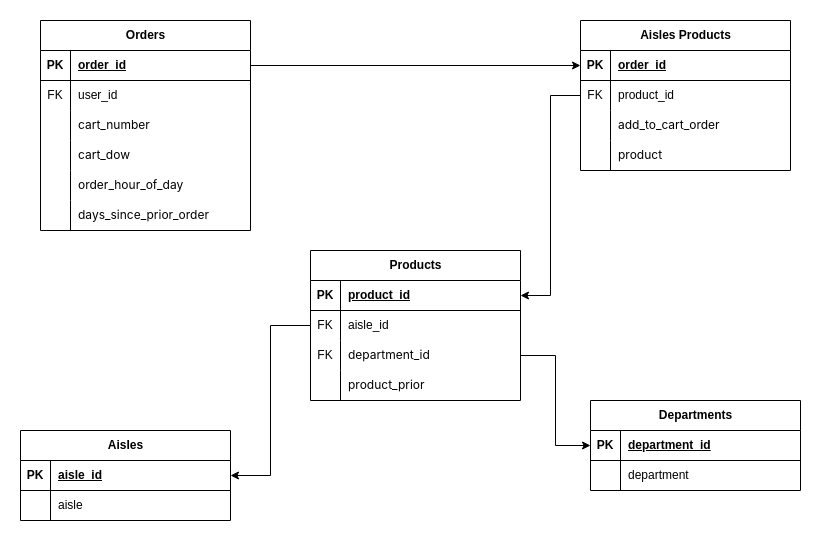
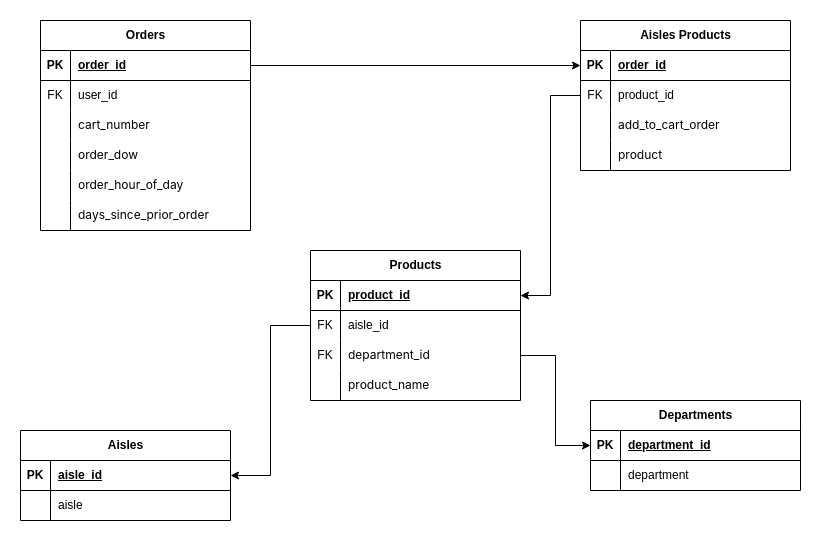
  <mxCell id="0" />
  <mxCell id="1" parent="0" />
  <mxCell id="2" value="Orders" style="shape=table;startSize=30;container=1;collapsible=1;childLayout=tableLayout;fixedRows=1;rowLines=0;fontStyle=1;align=center;resizeLast=1;html=1;" vertex="1" parent="1"><mxGeometry x="40" y="20" width="210" height="210" as="geometry" /></mxCell>
  <mxCell id="3" value="" style="shape=tableRow;horizontal=0;startSize=0;swimlaneHead=0;swimlaneBody=0;fillColor=none;collapsible=0;dropTarget=0;points=[[0,0.5],[1,0.5]];portConstraint=eastwest;top=0;left=0;right=0;bottom=1;" vertex="1" parent="2"><mxGeometry y="30" width="210" height="30" as="geometry" /></mxCell>
  <mxCell id="4" value="PK" style="shape=partialRectangle;connectable=0;fillColor=none;top=0;left=0;bottom=0;right=0;fontStyle=1;overflow=hidden;whiteSpace=wrap;html=1;" vertex="1" parent="3"><mxGeometry width="30" height="30" as="geometry"><mxRectangle width="30" height="30" as="alternateBounds" /></mxGeometry></mxCell>
  <mxCell id="5" value="order_id" style="shape=partialRectangle;connectable=0;fillColor=none;top=0;left=0;bottom=0;right=0;align=left;spacingLeft=6;fontStyle=5;overflow=hidden;whiteSpace=wrap;html=1;" vertex="1" parent="3"><mxGeometry x="30" width="180" height="30" as="geometry"><mxRectangle width="180" height="30" as="alternateBounds" /></mxGeometry></mxCell>
  <mxCell id="6" value="" style="shape=tableRow;horizontal=0;startSize=0;swimlaneHead=0;swimlaneBody=0;fillColor=none;collapsible=0;dropTarget=0;points=[[0,0.5],[1,0.5]];portConstraint=eastwest;top=0;left=0;right=0;bottom=0;" vertex="1" parent="2"><mxGeometry y="60" width="210" height="30" as="geometry" /></mxCell>
  <mxCell id="7" value="FK" style="shape=partialRectangle;connectable=0;fillColor=none;top=0;left=0;bottom=0;right=0;editable=1;overflow=hidden;whiteSpace=wrap;html=1;" vertex="1" parent="6"><mxGeometry width="30" height="30" as="geometry"><mxRectangle width="30" height="30" as="alternateBounds" /></mxGeometry></mxCell>
  <mxCell id="8" value="user_id" style="shape=partialRectangle;connectable=0;fillColor=none;top=0;left=0;bottom=0;right=0;align=left;spacingLeft=6;overflow=hidden;whiteSpace=wrap;html=1;" vertex="1" parent="6"><mxGeometry x="30" width="180" height="30" as="geometry"><mxRectangle width="180" height="30" as="alternateBounds" /></mxGeometry></mxCell>
  <mxCell id="9" value="" style="shape=tableRow;horizontal=0;startSize=0;swimlaneHead=0;swimlaneBody=0;fillColor=none;collapsible=0;dropTarget=0;points=[[0,0.5],[1,0.5]];portConstraint=eastwest;top=0;left=0;right=0;bottom=0;" vertex="1" parent="2"><mxGeometry y="90" width="210" height="30" as="geometry" /></mxCell>
  <mxCell id="10" value="" style="shape=partialRectangle;connectable=0;fillColor=none;top=0;left=0;bottom=0;right=0;editable=1;overflow=hidden;whiteSpace=wrap;html=1;" vertex="1" parent="9"><mxGeometry width="30" height="30" as="geometry"><mxRectangle width="30" height="30" as="alternateBounds" /></mxGeometry></mxCell>
  <mxCell id="11" value="&lt;span style=&quot;font-family: &amp;quot;??&amp;quot;, ui-sans-serif, -apple-system, BlinkMacSystemFont, Roboto, Helvetica, Arial, &amp;quot;Segoe UI&amp;quot;, Inter, &amp;quot;Apple Color Emoji&amp;quot;, &amp;quot;Segoe UI Emoji&amp;quot;, &amp;quot;Segoe UI Symbol&amp;quot;, sans-serif; white-space-collapse: break-spaces;&quot;&gt;&lt;font style=&quot;color: rgb(0, 0, 0);&quot;&gt;cart_number&lt;/font&gt;&lt;/span&gt;" style="shape=partialRectangle;connectable=0;fillColor=none;top=0;left=0;bottom=0;right=0;align=left;spacingLeft=6;overflow=hidden;whiteSpace=wrap;html=1;" vertex="1" parent="9"><mxGeometry x="30" width="180" height="30" as="geometry"><mxRectangle width="180" height="30" as="alternateBounds" /></mxGeometry></mxCell>
  <mxCell id="12" value="" style="shape=tableRow;horizontal=0;startSize=0;swimlaneHead=0;swimlaneBody=0;fillColor=none;collapsible=0;dropTarget=0;points=[[0,0.5],[1,0.5]];portConstraint=eastwest;top=0;left=0;right=0;bottom=0;" vertex="1" parent="2"><mxGeometry y="120" width="210" height="30" as="geometry" /></mxCell>
  <mxCell id="13" value="" style="shape=partialRectangle;connectable=0;fillColor=none;top=0;left=0;bottom=0;right=0;editable=1;overflow=hidden;whiteSpace=wrap;html=1;" vertex="1" parent="12"><mxGeometry width="30" height="30" as="geometry"><mxRectangle width="30" height="30" as="alternateBounds" /></mxGeometry></mxCell>
- <mxCell id="14" value="&lt;span style=&quot;font-family: &amp;quot;??&amp;quot;, ui-sans-serif, -apple-system, BlinkMacSystemFont, Roboto, Helvetica, Arial, &amp;quot;Segoe UI&amp;quot;, Inter, &amp;quot;Apple Color Emoji&amp;quot;, &amp;quot;Segoe UI Emoji&amp;quot;, &amp;quot;Segoe UI Symbol&amp;quot;, sans-serif; white-space-collapse: break-spaces;&quot;&gt;&lt;font style=&quot;color: rgb(0, 0, 0);&quot;&gt;cart_dow&lt;/font&gt;&lt;/span&gt;" style="shape=partialRectangle;connectable=0;fillColor=none;top=0;left=0;bottom=0;right=0;align=left;spacingLeft=6;overflow=hidden;whiteSpace=wrap;html=1;" vertex="1" parent="12"><mxGeometry x="30" width="180" height="30" as="geometry"><mxRectangle width="180" height="30" as="alternateBounds" /></mxGeometry></mxCell>
+ <mxCell id="14" value="&lt;span style=&quot;font-family: &amp;quot;??&amp;quot;, ui-sans-serif, -apple-system, BlinkMacSystemFont, Roboto, Helvetica, Arial, &amp;quot;Segoe UI&amp;quot;, Inter, &amp;quot;Apple Color Emoji&amp;quot;, &amp;quot;Segoe UI Emoji&amp;quot;, &amp;quot;Segoe UI Symbol&amp;quot;, sans-serif; white-space-collapse: break-spaces;&quot;&gt;&lt;font style=&quot;color: rgb(0, 0, 0);&quot;&gt;order_dow&lt;/font&gt;&lt;/span&gt;" style="shape=partialRectangle;connectable=0;fillColor=none;top=0;left=0;bottom=0;right=0;align=left;spacingLeft=6;overflow=hidden;whiteSpace=wrap;html=1;" vertex="1" parent="12"><mxGeometry x="30" width="180" height="30" as="geometry"><mxRectangle width="180" height="30" as="alternateBounds" /></mxGeometry></mxCell>
  <mxCell id="15" style="shape=tableRow;horizontal=0;startSize=0;swimlaneHead=0;swimlaneBody=0;fillColor=none;collapsible=0;dropTarget=0;points=[[0,0.5],[1,0.5]];portConstraint=eastwest;top=0;left=0;right=0;bottom=0;" vertex="1" parent="2"><mxGeometry y="150" width="210" height="30" as="geometry" /></mxCell>
  <mxCell id="16" style="shape=partialRectangle;connectable=0;fillColor=none;top=0;left=0;bottom=0;right=0;editable=1;overflow=hidden;whiteSpace=wrap;html=1;" vertex="1" parent="15"><mxGeometry width="30" height="30" as="geometry"><mxRectangle width="30" height="30" as="alternateBounds" /></mxGeometry></mxCell>
  <mxCell id="17" value="&lt;span style=&quot;font-family: &amp;quot;??&amp;quot;, ui-sans-serif, -apple-system, BlinkMacSystemFont, Roboto, Helvetica, Arial, &amp;quot;Segoe UI&amp;quot;, Inter, &amp;quot;Apple Color Emoji&amp;quot;, &amp;quot;Segoe UI Emoji&amp;quot;, &amp;quot;Segoe UI Symbol&amp;quot;, sans-serif; white-space-collapse: break-spaces;&quot;&gt;&lt;font style=&quot;color: rgb(0, 0, 0);&quot;&gt;order_hour_of_day&lt;/font&gt;&lt;/span&gt;" style="shape=partialRectangle;connectable=0;fillColor=none;top=0;left=0;bottom=0;right=0;align=left;spacingLeft=6;overflow=hidden;whiteSpace=wrap;html=1;" vertex="1" parent="15"><mxGeometry x="30" width="180" height="30" as="geometry"><mxRectangle width="180" height="30" as="alternateBounds" /></mxGeometry></mxCell>
  <mxCell id="18" style="shape=tableRow;horizontal=0;startSize=0;swimlaneHead=0;swimlaneBody=0;fillColor=none;collapsible=0;dropTarget=0;points=[[0,0.5],[1,0.5]];portConstraint=eastwest;top=0;left=0;right=0;bottom=0;" vertex="1" parent="2"><mxGeometry y="180" width="210" height="30" as="geometry" /></mxCell>
  <mxCell id="19" style="shape=partialRectangle;connectable=0;fillColor=none;top=0;left=0;bottom=0;right=0;editable=1;overflow=hidden;whiteSpace=wrap;html=1;" vertex="1" parent="18"><mxGeometry width="30" height="30" as="geometry"><mxRectangle width="30" height="30" as="alternateBounds" /></mxGeometry></mxCell>
  <mxCell id="20" value="&lt;span style=&quot;font-family: &amp;quot;??&amp;quot;, ui-sans-serif, -apple-system, BlinkMacSystemFont, Roboto, Helvetica, Arial, &amp;quot;Segoe UI&amp;quot;, Inter, &amp;quot;Apple Color Emoji&amp;quot;, &amp;quot;Segoe UI Emoji&amp;quot;, &amp;quot;Segoe UI Symbol&amp;quot;, sans-serif; white-space-collapse: break-spaces;&quot;&gt;&lt;font style=&quot;color: rgb(0, 0, 0);&quot;&gt;days_since_prior_order&lt;/font&gt;&lt;/span&gt;" style="shape=partialRectangle;connectable=0;fillColor=none;top=0;left=0;bottom=0;right=0;align=left;spacingLeft=6;overflow=hidden;whiteSpace=wrap;html=1;" vertex="1" parent="18"><mxGeometry x="30" width="180" height="30" as="geometry"><mxRectangle width="180" height="30" as="alternateBounds" /></mxGeometry></mxCell>
  <mxCell id="21" value="Products" style="shape=table;startSize=30;container=1;collapsible=1;childLayout=tableLayout;fixedRows=1;rowLines=0;fontStyle=1;align=center;resizeLast=1;html=1;" vertex="1" parent="1"><mxGeometry x="310" y="250" width="210" height="150" as="geometry" /></mxCell>
  <mxCell id="22" value="" style="shape=tableRow;horizontal=0;startSize=0;swimlaneHead=0;swimlaneBody=0;fillColor=none;collapsible=0;dropTarget=0;points=[[0,0.5],[1,0.5]];portConstraint=eastwest;top=0;left=0;right=0;bottom=1;" vertex="1" parent="21"><mxGeometry y="30" width="210" height="30" as="geometry" /></mxCell>
  <mxCell id="23" value="PK" style="shape=partialRectangle;connectable=0;fillColor=none;top=0;left=0;bottom=0;right=0;fontStyle=1;overflow=hidden;whiteSpace=wrap;html=1;" vertex="1" parent="22"><mxGeometry width="30" height="30" as="geometry"><mxRectangle width="30" height="30" as="alternateBounds" /></mxGeometry></mxCell>
  <mxCell id="24" value="product_id" style="shape=partialRectangle;connectable=0;fillColor=none;top=0;left=0;bottom=0;right=0;align=left;spacingLeft=6;fontStyle=5;overflow=hidden;whiteSpace=wrap;html=1;" vertex="1" parent="22"><mxGeometry x="30" width="180" height="30" as="geometry"><mxRectangle width="180" height="30" as="alternateBounds" /></mxGeometry></mxCell>
  <mxCell id="25" value="" style="shape=tableRow;horizontal=0;startSize=0;swimlaneHead=0;swimlaneBody=0;fillColor=none;collapsible=0;dropTarget=0;points=[[0,0.5],[1,0.5]];portConstraint=eastwest;top=0;left=0;right=0;bottom=0;" vertex="1" parent="21"><mxGeometry y="60" width="210" height="30" as="geometry" /></mxCell>
  <mxCell id="26" value="FK" style="shape=partialRectangle;connectable=0;fillColor=none;top=0;left=0;bottom=0;right=0;editable=1;overflow=hidden;whiteSpace=wrap;html=1;" vertex="1" parent="25"><mxGeometry width="30" height="30" as="geometry"><mxRectangle width="30" height="30" as="alternateBounds" /></mxGeometry></mxCell>
  <mxCell id="27" value="aisle_id" style="shape=partialRectangle;connectable=0;fillColor=none;top=0;left=0;bottom=0;right=0;align=left;spacingLeft=6;overflow=hidden;whiteSpace=wrap;html=1;" vertex="1" parent="25"><mxGeometry x="30" width="180" height="30" as="geometry"><mxRectangle width="180" height="30" as="alternateBounds" /></mxGeometry></mxCell>
  <mxCell id="28" value="" style="shape=tableRow;horizontal=0;startSize=0;swimlaneHead=0;swimlaneBody=0;fillColor=none;collapsible=0;dropTarget=0;points=[[0,0.5],[1,0.5]];portConstraint=eastwest;top=0;left=0;right=0;bottom=0;" vertex="1" parent="21"><mxGeometry y="90" width="210" height="30" as="geometry" /></mxCell>
  <mxCell id="29" value="FK" style="shape=partialRectangle;connectable=0;fillColor=none;top=0;left=0;bottom=0;right=0;editable=1;overflow=hidden;whiteSpace=wrap;html=1;" vertex="1" parent="28"><mxGeometry width="30" height="30" as="geometry"><mxRectangle width="30" height="30" as="alternateBounds" /></mxGeometry></mxCell>
  <mxCell id="30" value="&lt;span style=&quot;font-family: &amp;quot;??&amp;quot;, ui-sans-serif, -apple-system, BlinkMacSystemFont, Roboto, Helvetica, Arial, &amp;quot;Segoe UI&amp;quot;, Inter, &amp;quot;Apple Color Emoji&amp;quot;, &amp;quot;Segoe UI Emoji&amp;quot;, &amp;quot;Segoe UI Symbol&amp;quot;, sans-serif; white-space-collapse: break-spaces;&quot;&gt;&lt;font style=&quot;color: rgb(0, 0, 0);&quot;&gt;department_id&lt;/font&gt;&lt;/span&gt;" style="shape=partialRectangle;connectable=0;fillColor=none;top=0;left=0;bottom=0;right=0;align=left;spacingLeft=6;overflow=hidden;whiteSpace=wrap;html=1;" vertex="1" parent="28"><mxGeometry x="30" width="180" height="30" as="geometry"><mxRectangle width="180" height="30" as="alternateBounds" /></mxGeometry></mxCell>
  <mxCell id="31" value="" style="shape=tableRow;horizontal=0;startSize=0;swimlaneHead=0;swimlaneBody=0;fillColor=none;collapsible=0;dropTarget=0;points=[[0,0.5],[1,0.5]];portConstraint=eastwest;top=0;left=0;right=0;bottom=0;" vertex="1" parent="21"><mxGeometry y="120" width="210" height="30" as="geometry" /></mxCell>
  <mxCell id="32" value="" style="shape=partialRectangle;connectable=0;fillColor=none;top=0;left=0;bottom=0;right=0;editable=1;overflow=hidden;whiteSpace=wrap;html=1;" vertex="1" parent="31"><mxGeometry width="30" height="30" as="geometry"><mxRectangle width="30" height="30" as="alternateBounds" /></mxGeometry></mxCell>
- <mxCell id="33" value="&lt;span style=&quot;font-family: &amp;quot;??&amp;quot;, ui-sans-serif, -apple-system, BlinkMacSystemFont, Roboto, Helvetica, Arial, &amp;quot;Segoe UI&amp;quot;, Inter, &amp;quot;Apple Color Emoji&amp;quot;, &amp;quot;Segoe UI Emoji&amp;quot;, &amp;quot;Segoe UI Symbol&amp;quot;, sans-serif; white-space-collapse: break-spaces;&quot;&gt;&lt;font style=&quot;color: rgb(0, 0, 0);&quot;&gt;product_prior&lt;/font&gt;&lt;/span&gt;" style="shape=partialRectangle;connectable=0;fillColor=none;top=0;left=0;bottom=0;right=0;align=left;spacingLeft=6;overflow=hidden;whiteSpace=wrap;html=1;" vertex="1" parent="31"><mxGeometry x="30" width="180" height="30" as="geometry"><mxRectangle width="180" height="30" as="alternateBounds" /></mxGeometry></mxCell>
+ <mxCell id="33" value="&lt;span style=&quot;font-family: &amp;quot;??&amp;quot;, ui-sans-serif, -apple-system, BlinkMacSystemFont, Roboto, Helvetica, Arial, &amp;quot;Segoe UI&amp;quot;, Inter, &amp;quot;Apple Color Emoji&amp;quot;, &amp;quot;Segoe UI Emoji&amp;quot;, &amp;quot;Segoe UI Symbol&amp;quot;, sans-serif; white-space-collapse: break-spaces;&quot;&gt;&lt;font style=&quot;color: rgb(0, 0, 0);&quot;&gt;product_name&lt;/font&gt;&lt;/span&gt;" style="shape=partialRectangle;connectable=0;fillColor=none;top=0;left=0;bottom=0;right=0;align=left;spacingLeft=6;overflow=hidden;whiteSpace=wrap;html=1;" vertex="1" parent="31"><mxGeometry x="30" width="180" height="30" as="geometry"><mxRectangle width="180" height="30" as="alternateBounds" /></mxGeometry></mxCell>
  <mxCell id="34" value="Aisles Products" style="shape=table;startSize=30;container=1;collapsible=1;childLayout=tableLayout;fixedRows=1;rowLines=0;fontStyle=1;align=center;resizeLast=1;html=1;" vertex="1" parent="1"><mxGeometry x="580" y="20" width="210" height="150" as="geometry" /></mxCell>
  <mxCell id="35" value="" style="shape=tableRow;horizontal=0;startSize=0;swimlaneHead=0;swimlaneBody=0;fillColor=none;collapsible=0;dropTarget=0;points=[[0,0.5],[1,0.5]];portConstraint=eastwest;top=0;left=0;right=0;bottom=1;" vertex="1" parent="34"><mxGeometry y="30" width="210" height="30" as="geometry" /></mxCell>
  <mxCell id="36" value="PK" style="shape=partialRectangle;connectable=0;fillColor=none;top=0;left=0;bottom=0;right=0;fontStyle=1;overflow=hidden;whiteSpace=wrap;html=1;" vertex="1" parent="35"><mxGeometry width="30" height="30" as="geometry"><mxRectangle width="30" height="30" as="alternateBounds" /></mxGeometry></mxCell>
  <mxCell id="37" value="order_id" style="shape=partialRectangle;connectable=0;fillColor=none;top=0;left=0;bottom=0;right=0;align=left;spacingLeft=6;fontStyle=5;overflow=hidden;whiteSpace=wrap;html=1;" vertex="1" parent="35"><mxGeometry x="30" width="180" height="30" as="geometry"><mxRectangle width="180" height="30" as="alternateBounds" /></mxGeometry></mxCell>
  <mxCell id="38" value="" style="shape=tableRow;horizontal=0;startSize=0;swimlaneHead=0;swimlaneBody=0;fillColor=none;collapsible=0;dropTarget=0;points=[[0,0.5],[1,0.5]];portConstraint=eastwest;top=0;left=0;right=0;bottom=0;" vertex="1" parent="34"><mxGeometry y="60" width="210" height="30" as="geometry" /></mxCell>
  <mxCell id="39" value="FK" style="shape=partialRectangle;connectable=0;fillColor=none;top=0;left=0;bottom=0;right=0;editable=1;overflow=hidden;whiteSpace=wrap;html=1;" vertex="1" parent="38"><mxGeometry width="30" height="30" as="geometry"><mxRectangle width="30" height="30" as="alternateBounds" /></mxGeometry></mxCell>
  <mxCell id="40" value="product_id" style="shape=partialRectangle;connectable=0;fillColor=none;top=0;left=0;bottom=0;right=0;align=left;spacingLeft=6;overflow=hidden;whiteSpace=wrap;html=1;" vertex="1" parent="38"><mxGeometry x="30" width="180" height="30" as="geometry"><mxRectangle width="180" height="30" as="alternateBounds" /></mxGeometry></mxCell>
  <mxCell id="41" value="" style="shape=tableRow;horizontal=0;startSize=0;swimlaneHead=0;swimlaneBody=0;fillColor=none;collapsible=0;dropTarget=0;points=[[0,0.5],[1,0.5]];portConstraint=eastwest;top=0;left=0;right=0;bottom=0;" vertex="1" parent="34"><mxGeometry y="90" width="210" height="30" as="geometry" /></mxCell>
  <mxCell id="42" value="" style="shape=partialRectangle;connectable=0;fillColor=none;top=0;left=0;bottom=0;right=0;editable=1;overflow=hidden;whiteSpace=wrap;html=1;" vertex="1" parent="41"><mxGeometry width="30" height="30" as="geometry"><mxRectangle width="30" height="30" as="alternateBounds" /></mxGeometry></mxCell>
  <mxCell id="43" value="&lt;span style=&quot;font-family: &amp;quot;??&amp;quot;, ui-sans-serif, -apple-system, BlinkMacSystemFont, Roboto, Helvetica, Arial, &amp;quot;Segoe UI&amp;quot;, Inter, &amp;quot;Apple Color Emoji&amp;quot;, &amp;quot;Segoe UI Emoji&amp;quot;, &amp;quot;Segoe UI Symbol&amp;quot;, sans-serif; white-space-collapse: break-spaces;&quot;&gt;&lt;font style=&quot;color: rgb(0, 0, 0);&quot;&gt;add_to_cart_order&lt;/font&gt;&lt;/span&gt;" style="shape=partialRectangle;connectable=0;fillColor=none;top=0;left=0;bottom=0;right=0;align=left;spacingLeft=6;overflow=hidden;whiteSpace=wrap;html=1;" vertex="1" parent="41"><mxGeometry x="30" width="180" height="30" as="geometry"><mxRectangle width="180" height="30" as="alternateBounds" /></mxGeometry></mxCell>
  <mxCell id="44" value="" style="shape=tableRow;horizontal=0;startSize=0;swimlaneHead=0;swimlaneBody=0;fillColor=none;collapsible=0;dropTarget=0;points=[[0,0.5],[1,0.5]];portConstraint=eastwest;top=0;left=0;right=0;bottom=0;" vertex="1" parent="34"><mxGeometry y="120" width="210" height="30" as="geometry" /></mxCell>
  <mxCell id="45" value="" style="shape=partialRectangle;connectable=0;fillColor=none;top=0;left=0;bottom=0;right=0;editable=1;overflow=hidden;whiteSpace=wrap;html=1;" vertex="1" parent="44"><mxGeometry width="30" height="30" as="geometry"><mxRectangle width="30" height="30" as="alternateBounds" /></mxGeometry></mxCell>
  <mxCell id="46" value="&lt;span style=&quot;font-family: &amp;quot;??&amp;quot;, ui-sans-serif, -apple-system, BlinkMacSystemFont, Roboto, Helvetica, Arial, &amp;quot;Segoe UI&amp;quot;, Inter, &amp;quot;Apple Color Emoji&amp;quot;, &amp;quot;Segoe UI Emoji&amp;quot;, &amp;quot;Segoe UI Symbol&amp;quot;, sans-serif; white-space-collapse: break-spaces;&quot;&gt;&lt;font style=&quot;color: rgb(0, 0, 0);&quot;&gt;product&lt;/font&gt;&lt;/span&gt;" style="shape=partialRectangle;connectable=0;fillColor=none;top=0;left=0;bottom=0;right=0;align=left;spacingLeft=6;overflow=hidden;whiteSpace=wrap;html=1;" vertex="1" parent="44"><mxGeometry x="30" width="180" height="30" as="geometry"><mxRectangle width="180" height="30" as="alternateBounds" /></mxGeometry></mxCell>
  <mxCell id="47" value="Aisles" style="shape=table;startSize=30;container=1;collapsible=1;childLayout=tableLayout;fixedRows=1;rowLines=0;fontStyle=1;align=center;resizeLast=1;html=1;" vertex="1" parent="1"><mxGeometry x="20" y="430" width="210" height="90" as="geometry" /></mxCell>
  <mxCell id="48" value="" style="shape=tableRow;horizontal=0;startSize=0;swimlaneHead=0;swimlaneBody=0;fillColor=none;collapsible=0;dropTarget=0;points=[[0,0.5],[1,0.5]];portConstraint=eastwest;top=0;left=0;right=0;bottom=1;" vertex="1" parent="47"><mxGeometry y="30" width="210" height="30" as="geometry" /></mxCell>
  <mxCell id="49" value="PK" style="shape=partialRectangle;connectable=0;fillColor=none;top=0;left=0;bottom=0;right=0;fontStyle=1;overflow=hidden;whiteSpace=wrap;html=1;" vertex="1" parent="48"><mxGeometry width="30" height="30" as="geometry"><mxRectangle width="30" height="30" as="alternateBounds" /></mxGeometry></mxCell>
  <mxCell id="50" value="aisle_id" style="shape=partialRectangle;connectable=0;fillColor=none;top=0;left=0;bottom=0;right=0;align=left;spacingLeft=6;fontStyle=5;overflow=hidden;whiteSpace=wrap;html=1;" vertex="1" parent="48"><mxGeometry x="30" width="180" height="30" as="geometry"><mxRectangle width="180" height="30" as="alternateBounds" /></mxGeometry></mxCell>
  <mxCell id="51" value="" style="shape=tableRow;horizontal=0;startSize=0;swimlaneHead=0;swimlaneBody=0;fillColor=none;collapsible=0;dropTarget=0;points=[[0,0.5],[1,0.5]];portConstraint=eastwest;top=0;left=0;right=0;bottom=0;" vertex="1" parent="47"><mxGeometry y="60" width="210" height="30" as="geometry" /></mxCell>
  <mxCell id="52" value="" style="shape=partialRectangle;connectable=0;fillColor=none;top=0;left=0;bottom=0;right=0;editable=1;overflow=hidden;whiteSpace=wrap;html=1;" vertex="1" parent="51"><mxGeometry width="30" height="30" as="geometry"><mxRectangle width="30" height="30" as="alternateBounds" /></mxGeometry></mxCell>
  <mxCell id="53" value="aisle" style="shape=partialRectangle;connectable=0;fillColor=none;top=0;left=0;bottom=0;right=0;align=left;spacingLeft=6;overflow=hidden;whiteSpace=wrap;html=1;" vertex="1" parent="51"><mxGeometry x="30" width="180" height="30" as="geometry"><mxRectangle width="180" height="30" as="alternateBounds" /></mxGeometry></mxCell>
  <mxCell id="54" value="Departments" style="shape=table;startSize=30;container=1;collapsible=1;childLayout=tableLayout;fixedRows=1;rowLines=0;fontStyle=1;align=center;resizeLast=1;html=1;" vertex="1" parent="1"><mxGeometry x="590" y="400" width="210" height="90" as="geometry" /></mxCell>
  <mxCell id="55" value="" style="shape=tableRow;horizontal=0;startSize=0;swimlaneHead=0;swimlaneBody=0;fillColor=none;collapsible=0;dropTarget=0;points=[[0,0.5],[1,0.5]];portConstraint=eastwest;top=0;left=0;right=0;bottom=1;" vertex="1" parent="54"><mxGeometry y="30" width="210" height="30" as="geometry" /></mxCell>
  <mxCell id="56" value="PK" style="shape=partialRectangle;connectable=0;fillColor=none;top=0;left=0;bottom=0;right=0;fontStyle=1;overflow=hidden;whiteSpace=wrap;html=1;" vertex="1" parent="55"><mxGeometry width="30" height="30" as="geometry"><mxRectangle width="30" height="30" as="alternateBounds" /></mxGeometry></mxCell>
  <mxCell id="57" value="department_id" style="shape=partialRectangle;connectable=0;fillColor=none;top=0;left=0;bottom=0;right=0;align=left;spacingLeft=6;fontStyle=5;overflow=hidden;whiteSpace=wrap;html=1;" vertex="1" parent="55"><mxGeometry x="30" width="180" height="30" as="geometry"><mxRectangle width="180" height="30" as="alternateBounds" /></mxGeometry></mxCell>
  <mxCell id="58" value="" style="shape=tableRow;horizontal=0;startSize=0;swimlaneHead=0;swimlaneBody=0;fillColor=none;collapsible=0;dropTarget=0;points=[[0,0.5],[1,0.5]];portConstraint=eastwest;top=0;left=0;right=0;bottom=0;" vertex="1" parent="54"><mxGeometry y="60" width="210" height="30" as="geometry" /></mxCell>
  <mxCell id="59" value="" style="shape=partialRectangle;connectable=0;fillColor=none;top=0;left=0;bottom=0;right=0;editable=1;overflow=hidden;whiteSpace=wrap;html=1;" vertex="1" parent="58"><mxGeometry width="30" height="30" as="geometry"><mxRectangle width="30" height="30" as="alternateBounds" /></mxGeometry></mxCell>
  <mxCell id="60" value="department" style="shape=partialRectangle;connectable=0;fillColor=none;top=0;left=0;bottom=0;right=0;align=left;spacingLeft=6;overflow=hidden;whiteSpace=wrap;html=1;" vertex="1" parent="58"><mxGeometry x="30" width="180" height="30" as="geometry"><mxRectangle width="180" height="30" as="alternateBounds" /></mxGeometry></mxCell>
  <mxCell id="61" style="edgeStyle=orthogonalEdgeStyle;rounded=0;orthogonalLoop=1;jettySize=auto;html=1;exitX=0;exitY=0.5;exitDx=0;exitDy=0;entryX=1;entryY=0.5;entryDx=0;entryDy=0;" edge="1" parent="1" source="25" target="48"><mxGeometry relative="1" as="geometry" /></mxCell>
  <mxCell id="62" style="edgeStyle=orthogonalEdgeStyle;rounded=0;orthogonalLoop=1;jettySize=auto;html=1;exitX=1;exitY=0.5;exitDx=0;exitDy=0;entryX=0;entryY=0.5;entryDx=0;entryDy=0;" edge="1" parent="1" source="28" target="55"><mxGeometry relative="1" as="geometry" /></mxCell>
  <mxCell id="63" style="edgeStyle=orthogonalEdgeStyle;rounded=0;orthogonalLoop=1;jettySize=auto;html=1;exitX=0;exitY=0.5;exitDx=0;exitDy=0;entryX=1;entryY=0.5;entryDx=0;entryDy=0;" edge="1" parent="1" source="38" target="22"><mxGeometry relative="1" as="geometry" /></mxCell>
  <mxCell id="64" style="edgeStyle=orthogonalEdgeStyle;rounded=0;orthogonalLoop=1;jettySize=auto;html=1;exitX=1;exitY=0.5;exitDx=0;exitDy=0;entryX=0;entryY=0.5;entryDx=0;entryDy=0;" edge="1" parent="1" source="3" target="35"><mxGeometry relative="1" as="geometry" /></mxCell>
